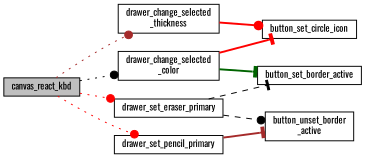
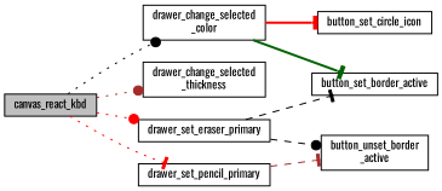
  digraph {
    fontname=Oswald
    rankdir=LR
    node [color=black fillcolor=white fontname=Oswald fontsize=10 shape=record style=filled]
    edge [arrowhead=dot color=red fontname=Oswald fontsize=10 labelfontname=Helvetica labelfontsize=10 style=dotted]
    n1 [fillcolor=grey75 fontcolor=black height=0.2 label=canvas_react_kbd width=0.4]
    n2 [height=0.2 label="drawer_change_selected\l_color" width=0.4]
    n3 [height=0.2 label="drawer_change_selected\l_thickness" width=0.4]
    n4 [height=0.2 label=drawer_set_eraser_primary width=0.4]
    n5 [height=0.2 label=drawer_set_pencil_primary width=0.4]
    n6 [height=0.2 label=button_set_circle_icon width=0.4]
    n7 [height=0.2 label=button_set_border_active width=0.4]
    n8 [height=0.2 label="button_unset_border\l_active" width=0.4]
    n1 -> n2 [color=black]
    n1 -> n3 [color=brown]
    n1 -> n4
-   n1 -> n5
+   n1 -> n5 [arrowhead=tee]
    n2 -> n6 [arrowhead=tee style=bold]
    n2 -> n7 [arrowhead=tee color=darkgreen style=bold]
-   n3 -> n6 [style=bold]
    n4 -> n7 [arrowhead=tee color=black style=dashed]
    n4 -> n8 [color=black style=dashed]
-   n5 -> n8 [arrowhead=tee color=brown style=bold]
+   n5 -> n8 [arrowhead=tee color=brown style=dashed]
  }
